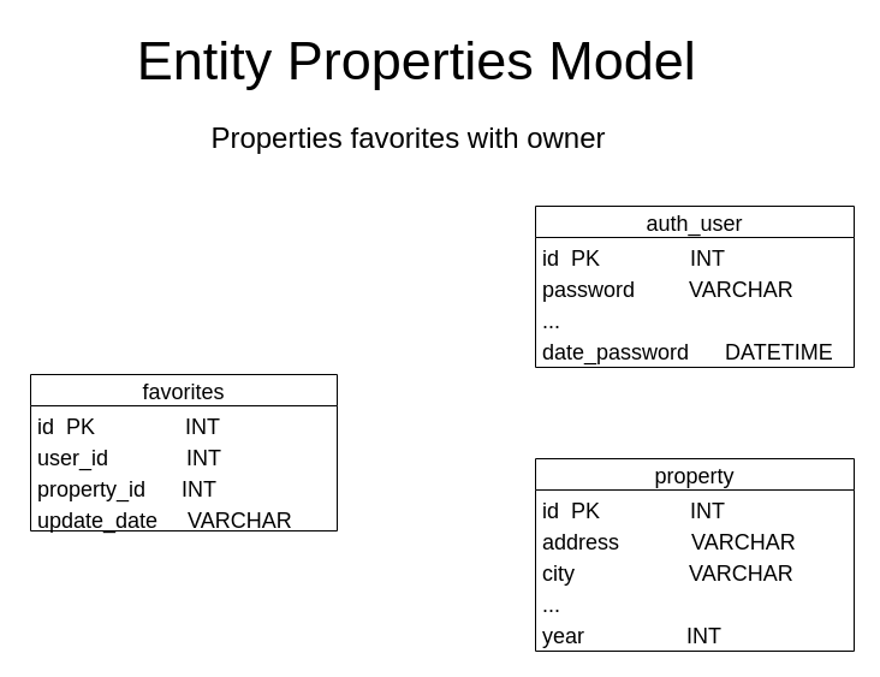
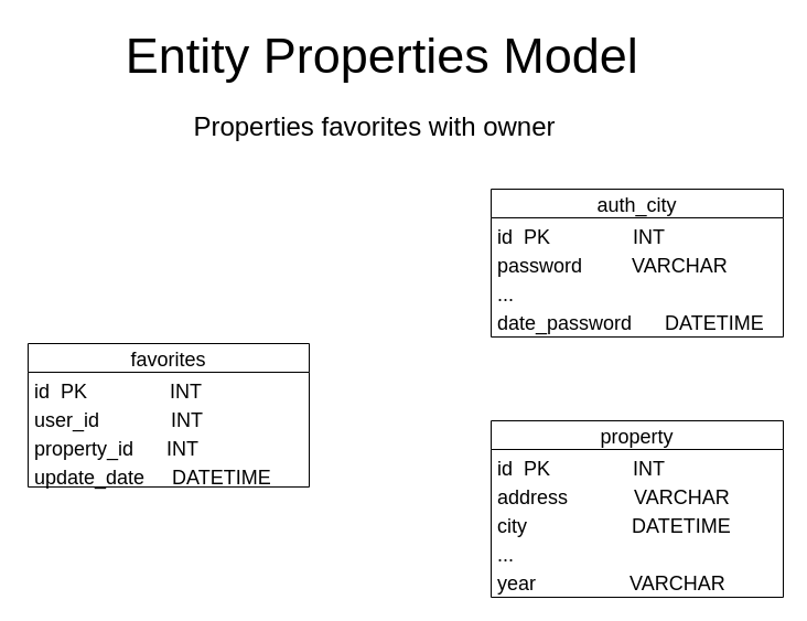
  <mxCell id="0" />
  <mxCell id="1" parent="0" />
  <mxCell id="2" value="favorites" style="swimlane;fontStyle=0;childLayout=stackLayout;horizontal=1;startSize=26;horizontalStack=0;resizeParent=1;resizeParentMax=0;resizeLast=0;collapsible=1;marginBottom=0;fontSize=18;" vertex="1" parent="1"><mxGeometry x="25" y="311" width="255" height="130" as="geometry" /></mxCell>
  <mxCell id="3" value="id  PK               INT" style="text;strokeColor=none;fillColor=none;align=left;verticalAlign=top;spacingLeft=4;spacingRight=4;overflow=hidden;rotatable=0;points=[[0,0.5],[1,0.5]];portConstraint=eastwest;fontSize=18;" vertex="1" parent="2"><mxGeometry y="26" width="255" height="26" as="geometry" /></mxCell>
  <mxCell id="4" value="user_id             INT" style="text;strokeColor=none;fillColor=none;align=left;verticalAlign=top;spacingLeft=4;spacingRight=4;overflow=hidden;rotatable=0;points=[[0,0.5],[1,0.5]];portConstraint=eastwest;fontSize=18;" vertex="1" parent="2"><mxGeometry y="52" width="255" height="26" as="geometry" /></mxCell>
  <mxCell id="5" value="property_id      INT" style="text;strokeColor=none;fillColor=none;align=left;verticalAlign=top;spacingLeft=4;spacingRight=4;overflow=hidden;rotatable=0;points=[[0,0.5],[1,0.5]];portConstraint=eastwest;fontSize=18;" vertex="1" parent="2"><mxGeometry y="78" width="255" height="26" as="geometry" /></mxCell>
- <mxCell id="6" value="update_date     VARCHAR" style="text;strokeColor=none;fillColor=none;align=left;verticalAlign=top;spacingLeft=4;spacingRight=4;overflow=hidden;rotatable=0;points=[[0,0.5],[1,0.5]];portConstraint=eastwest;fontSize=18;" vertex="1" parent="2"><mxGeometry y="104" width="255" height="26" as="geometry" /></mxCell>
- <mxCell id="7" value="auth_user" style="swimlane;fontStyle=0;childLayout=stackLayout;horizontal=1;startSize=26;horizontalStack=0;resizeParent=1;resizeParentMax=0;resizeLast=0;collapsible=1;marginBottom=0;fontSize=18;" vertex="1" parent="1"><mxGeometry x="445" y="171" width="265" height="134" as="geometry" /></mxCell>
+ <mxCell id="6" value="update_date     DATETIME" style="text;strokeColor=none;fillColor=none;align=left;verticalAlign=top;spacingLeft=4;spacingRight=4;overflow=hidden;rotatable=0;points=[[0,0.5],[1,0.5]];portConstraint=eastwest;fontSize=18;" vertex="1" parent="2"><mxGeometry y="104" width="255" height="26" as="geometry" /></mxCell>
+ <mxCell id="7" value="auth_city" style="swimlane;fontStyle=0;childLayout=stackLayout;horizontal=1;startSize=26;horizontalStack=0;resizeParent=1;resizeParentMax=0;resizeLast=0;collapsible=1;marginBottom=0;fontSize=18;" vertex="1" parent="1"><mxGeometry x="445" y="171" width="265" height="134" as="geometry" /></mxCell>
  <mxCell id="8" value="id  PK               INT" style="text;strokeColor=none;fillColor=none;align=left;verticalAlign=top;spacingLeft=4;spacingRight=4;overflow=hidden;rotatable=0;points=[[0,0.5],[1,0.5]];portConstraint=eastwest;fontSize=18;" vertex="1" parent="7"><mxGeometry y="26" width="265" height="26" as="geometry" /></mxCell>
  <mxCell id="9" value="password         VARCHAR" style="text;strokeColor=none;fillColor=none;align=left;verticalAlign=top;spacingLeft=4;spacingRight=4;overflow=hidden;rotatable=0;points=[[0,0.5],[1,0.5]];portConstraint=eastwest;fontSize=18;" vertex="1" parent="7"><mxGeometry y="52" width="265" height="26" as="geometry" /></mxCell>
  <mxCell id="10" value="..." style="text;strokeColor=none;fillColor=none;align=left;verticalAlign=top;spacingLeft=4;spacingRight=4;overflow=hidden;rotatable=0;points=[[0,0.5],[1,0.5]];portConstraint=eastwest;fontSize=18;" vertex="1" parent="7"><mxGeometry y="78" width="265" height="26" as="geometry" /></mxCell>
  <mxCell id="11" value="date_password      DATETIME" style="text;strokeColor=none;fillColor=none;align=left;verticalAlign=top;spacingLeft=4;spacingRight=4;overflow=hidden;rotatable=0;points=[[0,0.5],[1,0.5]];portConstraint=eastwest;fontSize=18;" vertex="1" parent="7"><mxGeometry y="104" width="265" height="30" as="geometry" /></mxCell>
  <mxCell id="12" value="property" style="swimlane;fontStyle=0;childLayout=stackLayout;horizontal=1;startSize=26;horizontalStack=0;resizeParent=1;resizeParentMax=0;resizeLast=0;collapsible=1;marginBottom=0;fontSize=18;" vertex="1" parent="1"><mxGeometry x="445" y="381" width="265" height="160" as="geometry" /></mxCell>
  <mxCell id="13" value="id  PK               INT" style="text;strokeColor=none;fillColor=none;align=left;verticalAlign=top;spacingLeft=4;spacingRight=4;overflow=hidden;rotatable=0;points=[[0,0.5],[1,0.5]];portConstraint=eastwest;fontSize=18;" vertex="1" parent="12"><mxGeometry y="26" width="265" height="26" as="geometry" /></mxCell>
  <mxCell id="14" value="address            VARCHAR" style="text;strokeColor=none;fillColor=none;align=left;verticalAlign=top;spacingLeft=4;spacingRight=4;overflow=hidden;rotatable=0;points=[[0,0.5],[1,0.5]];portConstraint=eastwest;fontSize=18;" vertex="1" parent="12"><mxGeometry y="52" width="265" height="26" as="geometry" /></mxCell>
- <mxCell id="15" value="city                   VARCHAR" style="text;strokeColor=none;fillColor=none;align=left;verticalAlign=top;spacingLeft=4;spacingRight=4;overflow=hidden;rotatable=0;points=[[0,0.5],[1,0.5]];portConstraint=eastwest;fontSize=18;" vertex="1" parent="12"><mxGeometry y="78" width="265" height="26" as="geometry" /></mxCell>
+ <mxCell id="15" value="city                   DATETIME" style="text;strokeColor=none;fillColor=none;align=left;verticalAlign=top;spacingLeft=4;spacingRight=4;overflow=hidden;rotatable=0;points=[[0,0.5],[1,0.5]];portConstraint=eastwest;fontSize=18;" vertex="1" parent="12"><mxGeometry y="78" width="265" height="26" as="geometry" /></mxCell>
  <mxCell id="16" value="..." style="text;strokeColor=none;fillColor=none;align=left;verticalAlign=top;spacingLeft=4;spacingRight=4;overflow=hidden;rotatable=0;points=[[0,0.5],[1,0.5]];portConstraint=eastwest;fontSize=18;" vertex="1" parent="12"><mxGeometry y="104" width="265" height="26" as="geometry" /></mxCell>
- <mxCell id="17" value="year                 INT" style="text;strokeColor=none;fillColor=none;align=left;verticalAlign=top;spacingLeft=4;spacingRight=4;overflow=hidden;rotatable=0;points=[[0,0.5],[1,0.5]];portConstraint=eastwest;fontSize=18;" vertex="1" parent="12"><mxGeometry y="130" width="265" height="30" as="geometry" /></mxCell>
+ <mxCell id="17" value="year                 VARCHAR" style="text;strokeColor=none;fillColor=none;align=left;verticalAlign=top;spacingLeft=4;spacingRight=4;overflow=hidden;rotatable=0;points=[[0,0.5],[1,0.5]];portConstraint=eastwest;fontSize=18;" vertex="1" parent="12"><mxGeometry y="130" width="265" height="30" as="geometry" /></mxCell>
  <mxCell id="18" value="&lt;font style=&quot;font-size: 45px&quot;&gt;&amp;nbsp;&lt;font style=&quot;font-size: 45px&quot;&gt;Entity Properties Model&lt;/font&gt;&lt;/font&gt;" style="text;html=1;strokeColor=none;fillColor=none;align=center;verticalAlign=middle;whiteSpace=wrap;rounded=0;" vertex="1" parent="1"><mxGeometry x="20" y="20" width="640" height="60" as="geometry" /></mxCell>
  <mxCell id="19" value="&lt;font style=&quot;font-size: 24px&quot;&gt;Properties favorites with owner&lt;/font&gt;" style="text;html=1;strokeColor=none;fillColor=none;align=center;verticalAlign=middle;whiteSpace=wrap;rounded=0;" vertex="1" parent="1"><mxGeometry x="139.38" y="90" width="401.25" height="50" as="geometry" /></mxCell>
